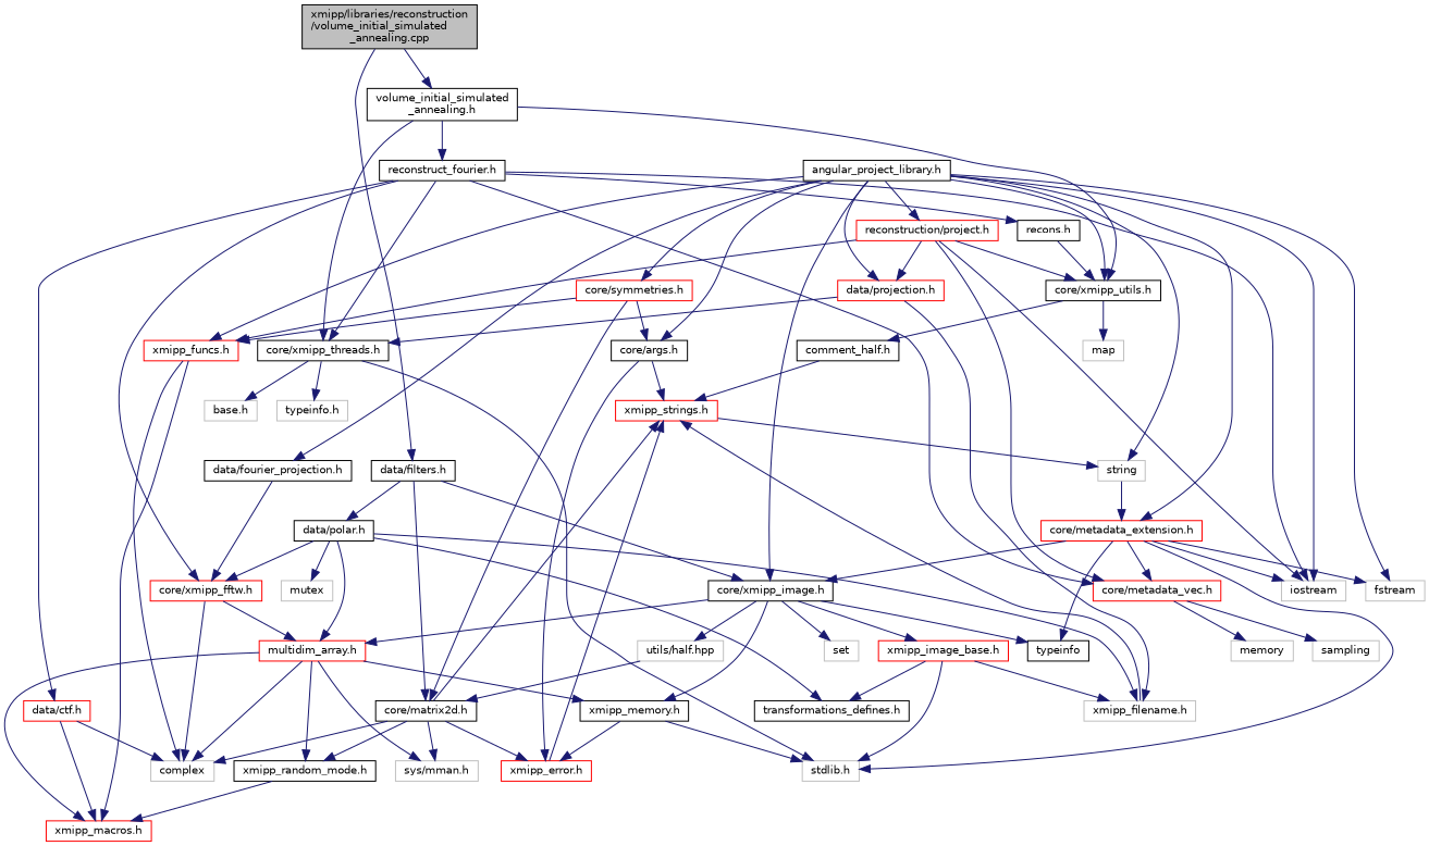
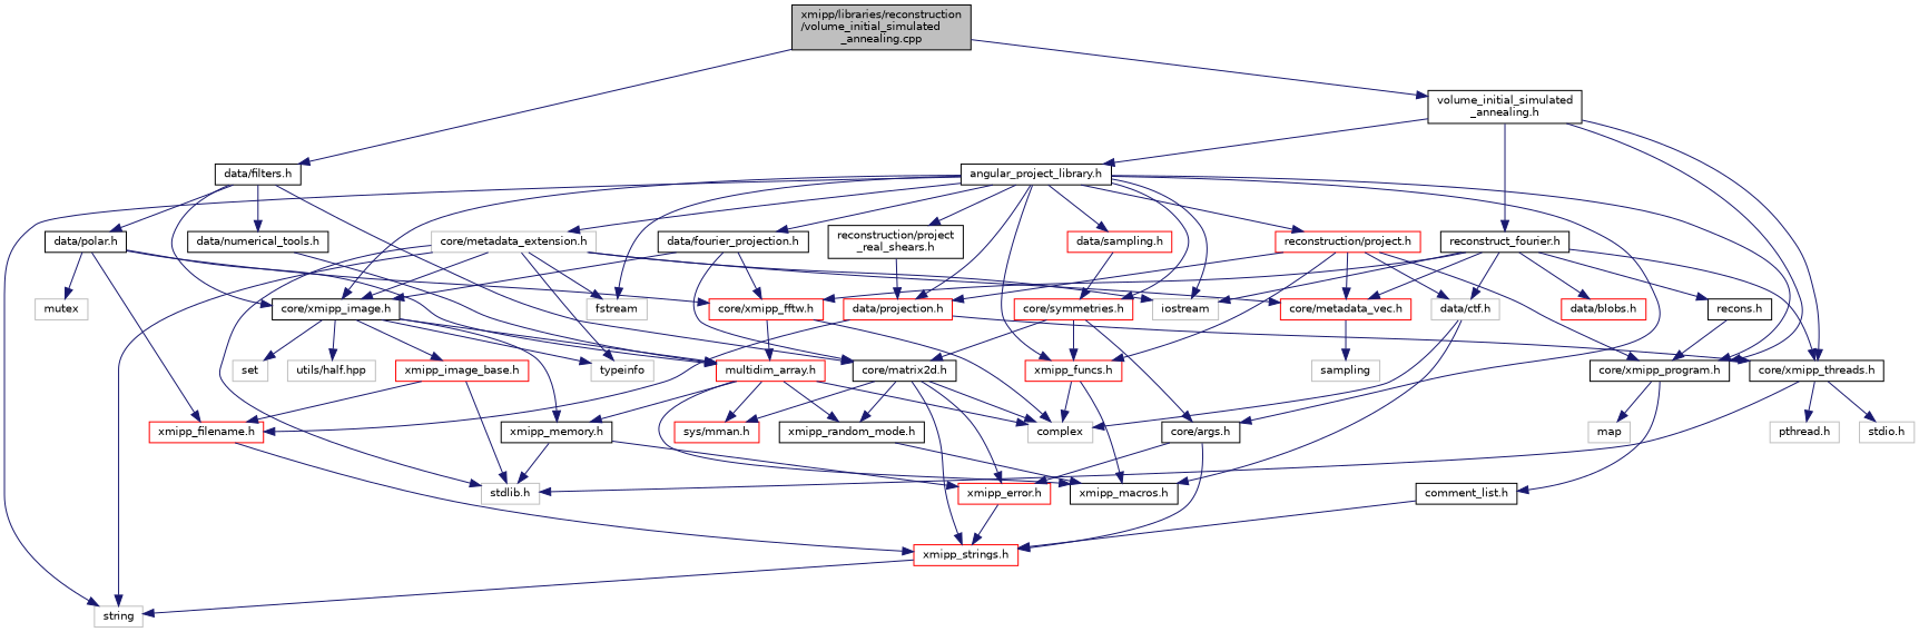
  digraph {
    node [color=black fillcolor=white fontname=Helvetica fontsize=10 shape=record style=filled]
    edge [color=midnightblue fontname=Helvetica fontsize=10 labelfontname=Helvetica labelfontsize=10 style=solid]
    n1 [fillcolor=grey75 fontcolor=black height=0.2 label="xmipp/libraries/reconstruction\l/volume_initial_simulated\l_annealing.cpp" width=0.4]
    n2 [height=0.2 label="volume_initial_simulated\l_annealing.h" width=0.4]
    n3 [height=0.2 label="data/filters.h" width=0.4]
-   n4 [height=0.2 label="core/xmipp_utils.h" width=0.4]
+   n4 [height=0.2 label="core/xmipp_program.h" width=0.4]
    n5 [height=0.2 label="core/xmipp_threads.h" width=0.4]
    n6 [height=0.2 label="reconstruct_fourier.h" width=0.4]
    n7 [height=0.2 label="angular_project_library.h" width=0.4]
    n8 [height=0.2 label="core/xmipp_image.h" width=0.4]
    n9 [height=0.2 label="core/matrix2d.h" width=0.4]
+   n10 [height=0.2 label="data/numerical_tools.h" width=0.4]
    n11 [height=0.2 label="data/polar.h" width=0.4]
    n12 [color=grey75 height=0.2 label=map width=0.4]
-   n13 [height=0.2 label="comment_half.h" width=0.4]
-   n14 [color=grey75 height=0.2 label="base.h" width=0.4]
-   n15 [color=grey75 height=0.2 label="typeinfo.h" width=0.4]
+   n13 [height=0.2 label="comment_list.h" width=0.4]
+   n14 [color=grey75 height=0.2 label="pthread.h" width=0.4]
+   n15 [color=grey75 height=0.2 label="stdio.h" width=0.4]
    n16 [color=grey75 height=0.2 label="stdlib.h" width=0.4]
    n17 [color=red height=0.2 label="core/metadata_vec.h" width=0.4]
    n18 [color=red height=0.2 label="core/xmipp_fftw.h" width=0.4]
-   n20 [color=red height=0.2 label="data/ctf.h" width=0.4]
+   n19 [color=red height=0.2 label="data/blobs.h" width=0.4]
+   n20 [color=grey75 height=0.2 label="data/ctf.h" width=0.4]
    n21 [height=0.2 label="recons.h" width=0.4]
    n22 [color=grey75 height=0.2 label=iostream width=0.4]
    n23 [color=grey75 height=0.2 label=string width=0.4]
+   n24 [color=red height=0.2 label="data/sampling.h" width=0.4]
    n25 [color=red height=0.2 label="core/symmetries.h" width=0.4]
    n26 [color=red height=0.2 label="xmipp_funcs.h" width=0.4]
    n27 [height=0.2 label="core/args.h" width=0.4]
    n28 [color=grey75 height=0.2 label=fstream width=0.4]
    n29 [color=red height=0.2 label="data/projection.h" width=0.4]
-   n30 [color=red height=0.2 label="core/metadata_extension.h" width=0.4]
+   n30 [color=grey75 height=0.2 label="core/metadata_extension.h" width=0.4]
+   n31 [height=0.2 label="reconstruction/project\l_real_shears.h" width=0.4]
    n32 [height=0.2 label="data/fourier_projection.h" width=0.4]
    n33 [color=red height=0.2 label="reconstruction/project.h" width=0.4]
    n34 [color=red height=0.2 label="xmipp_strings.h" width=0.4]
-   n35 [color=grey75 height=0.2 label=memory width=0.4]
    n36 [color=grey75 height=0.2 label=sampling width=0.4]
    n37 [color=grey75 height=0.2 label=complex width=0.4]
    n38 [color=red height=0.2 label="multidim_array.h" width=0.4]
    n39 [height=0.2 label="xmipp_memory.h" width=0.4]
-   n40 [height=0.2 label=typeinfo width=0.4]
+   n40 [color=grey75 height=0.2 label=typeinfo width=0.4]
    n41 [color=grey75 height=0.2 label=set width=0.4]
    n42 [color=red height=0.2 label="xmipp_image_base.h" width=0.4]
    n43 [color=grey75 height=0.2 label="utils/half.hpp" width=0.4]
-   n44 [color=red height=0.2 label="xmipp_macros.h" width=0.4]
-   n45 [color=grey75 height=0.2 label="sys/mman.h" width=0.4]
+   n44 [height=0.2 label="xmipp_macros.h" width=0.4]
+   n45 [color=red height=0.2 label="sys/mman.h" width=0.4]
    n46 [height=0.2 label="xmipp_random_mode.h" width=0.4]
    n47 [color=red height=0.2 label="xmipp_error.h" width=0.4]
-   n48 [color=grey75 height=0.2 label="xmipp_filename.h" width=0.4]
-   n49 [height=0.2 label="transformations_defines.h" width=0.4]
+   n48 [color=red height=0.2 label="xmipp_filename.h" width=0.4]
    n50 [color=grey75 height=0.2 label=mutex width=0.4]
    n1 -> n2
    n1 -> n3
    n2 -> n4
    n2 -> n5
    n2 -> n6
+   n2 -> n7
    n3 -> n8
    n3 -> n9
+   n3 -> n10
    n3 -> n11
    n4 -> n12
    n4 -> n13
    n5 -> n14
    n5 -> n15
    n5 -> n16
    n6 -> n5
    n6 -> n17
    n6 -> n18
+   n6 -> n19
    n6 -> n20
    n6 -> n21
    n6 -> n22
    n7 -> n4
    n7 -> n8
    n7 -> n22
    n7 -> n23
+   n7 -> n24
    n7 -> n25
    n7 -> n26
    n7 -> n27
    n7 -> n28
    n7 -> n29
    n7 -> n30
+   n7 -> n31
    n7 -> n32
    n7 -> n33
    n8 -> n38
    n8 -> n39
    n8 -> n40
    n8 -> n41
    n8 -> n42
    n8 -> n43
    n9 -> n34
    n9 -> n37
    n9 -> n45
    n9 -> n46
    n9 -> n47
+   n10 -> n38
    n11 -> n18
    n11 -> n38
    n11 -> n48
-   n11 -> n49
    n11 -> n50
    n13 -> n34
-   n17 -> n35
    n17 -> n36
    n18 -> n37
    n18 -> n38
    n20 -> n37
    n20 -> n44
    n21 -> n4
+   n24 -> n25
    n25 -> n9
    n25 -> n26
    n25 -> n27
    n26 -> n37
    n26 -> n44
    n27 -> n34
    n27 -> n47
    n29 -> n5
    n29 -> n48
    n30 -> n8
    n30 -> n16
    n30 -> n17
    n30 -> n22
-   n23 -> n30
+   n30 -> n23
    n30 -> n28
    n30 -> n40
-   n43 -> n9
+   n31 -> n29
+   n32 -> n8
+   n32 -> n9
    n32 -> n18
    n33 -> n4
    n33 -> n17
-   n33 -> n22
+   n33 -> n20
    n33 -> n26
    n33 -> n29
    n34 -> n23
    n38 -> n37
    n38 -> n39
    n38 -> n44
    n38 -> n45
    n38 -> n46
    n39 -> n16
    n39 -> n47
    n42 -> n16
    n42 -> n48
-   n42 -> n49
    n46 -> n44
    n47 -> n34
    n48 -> n34
  }
